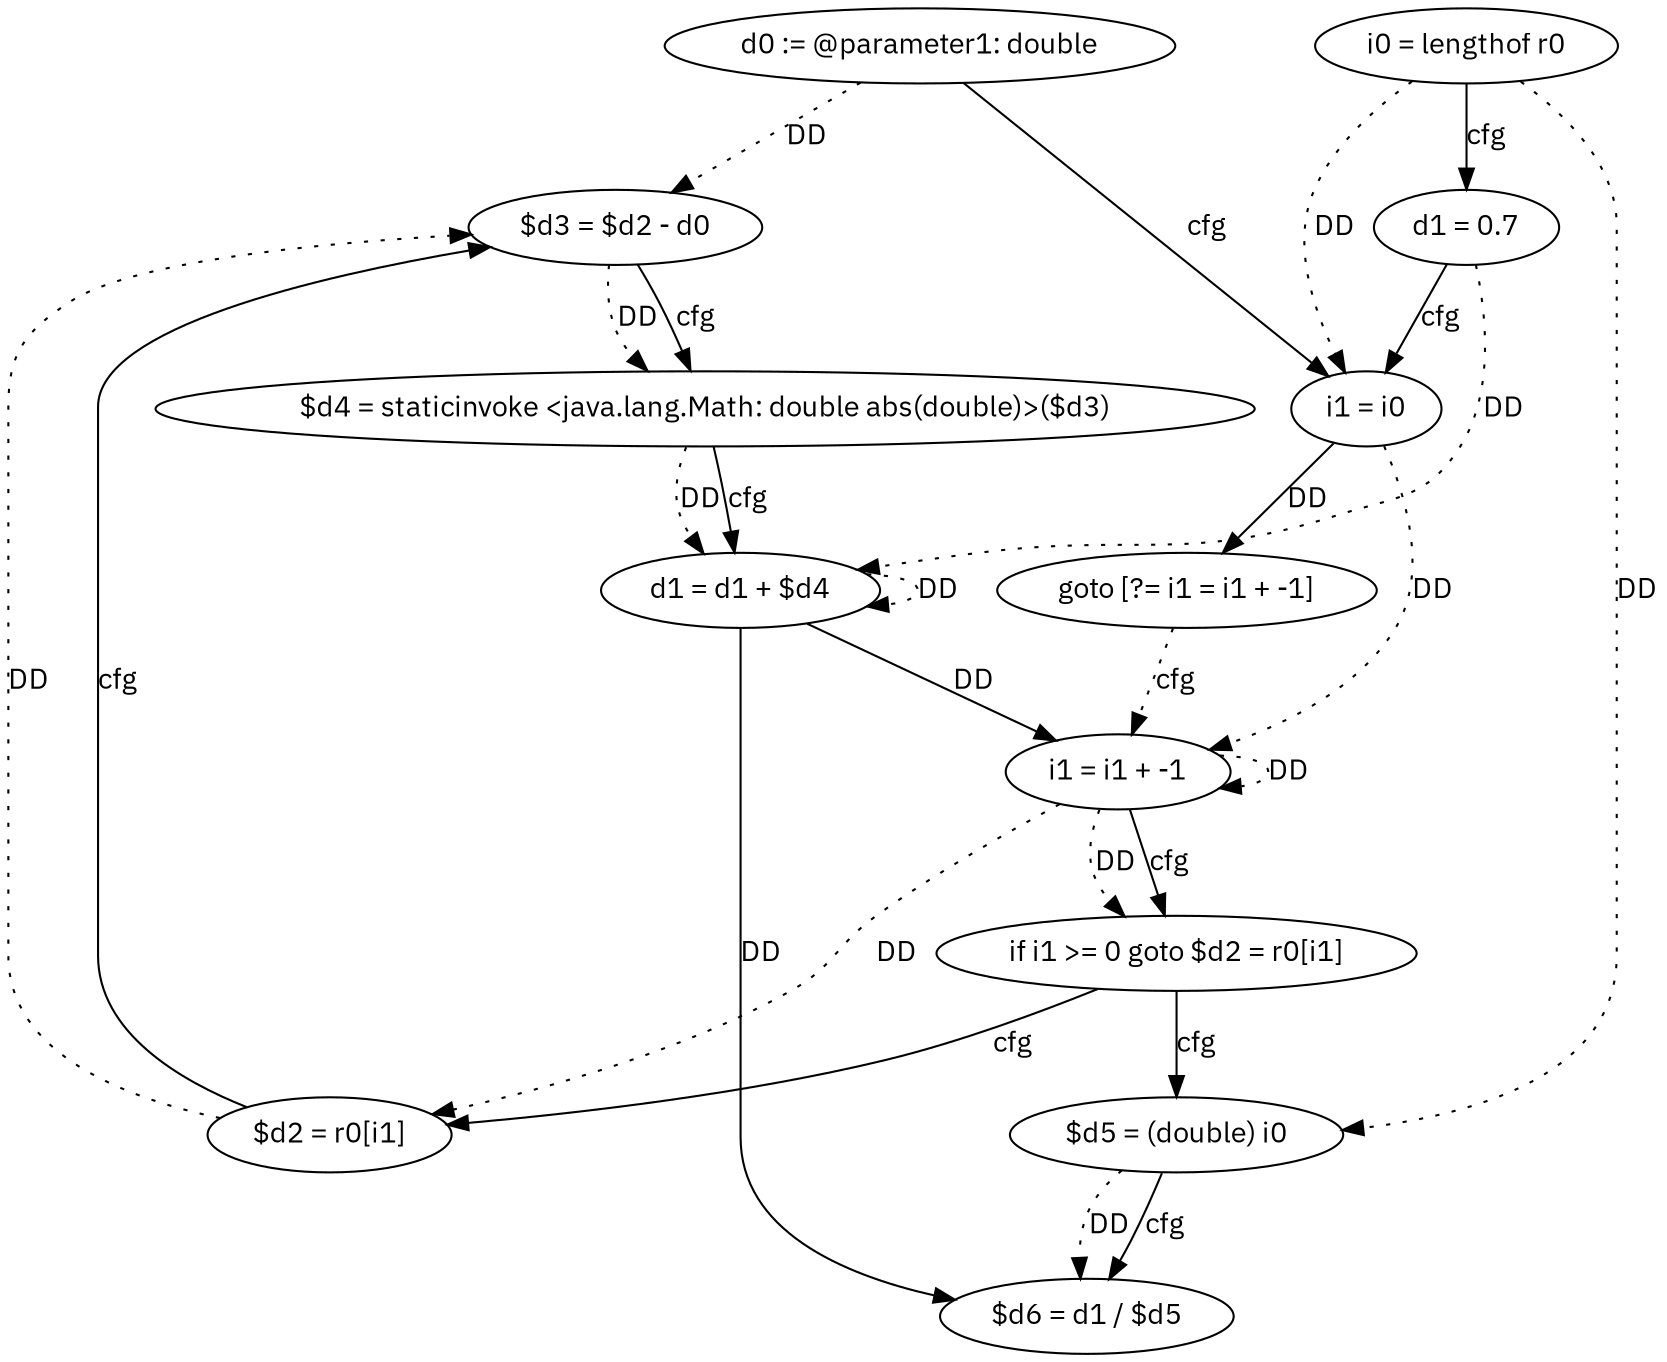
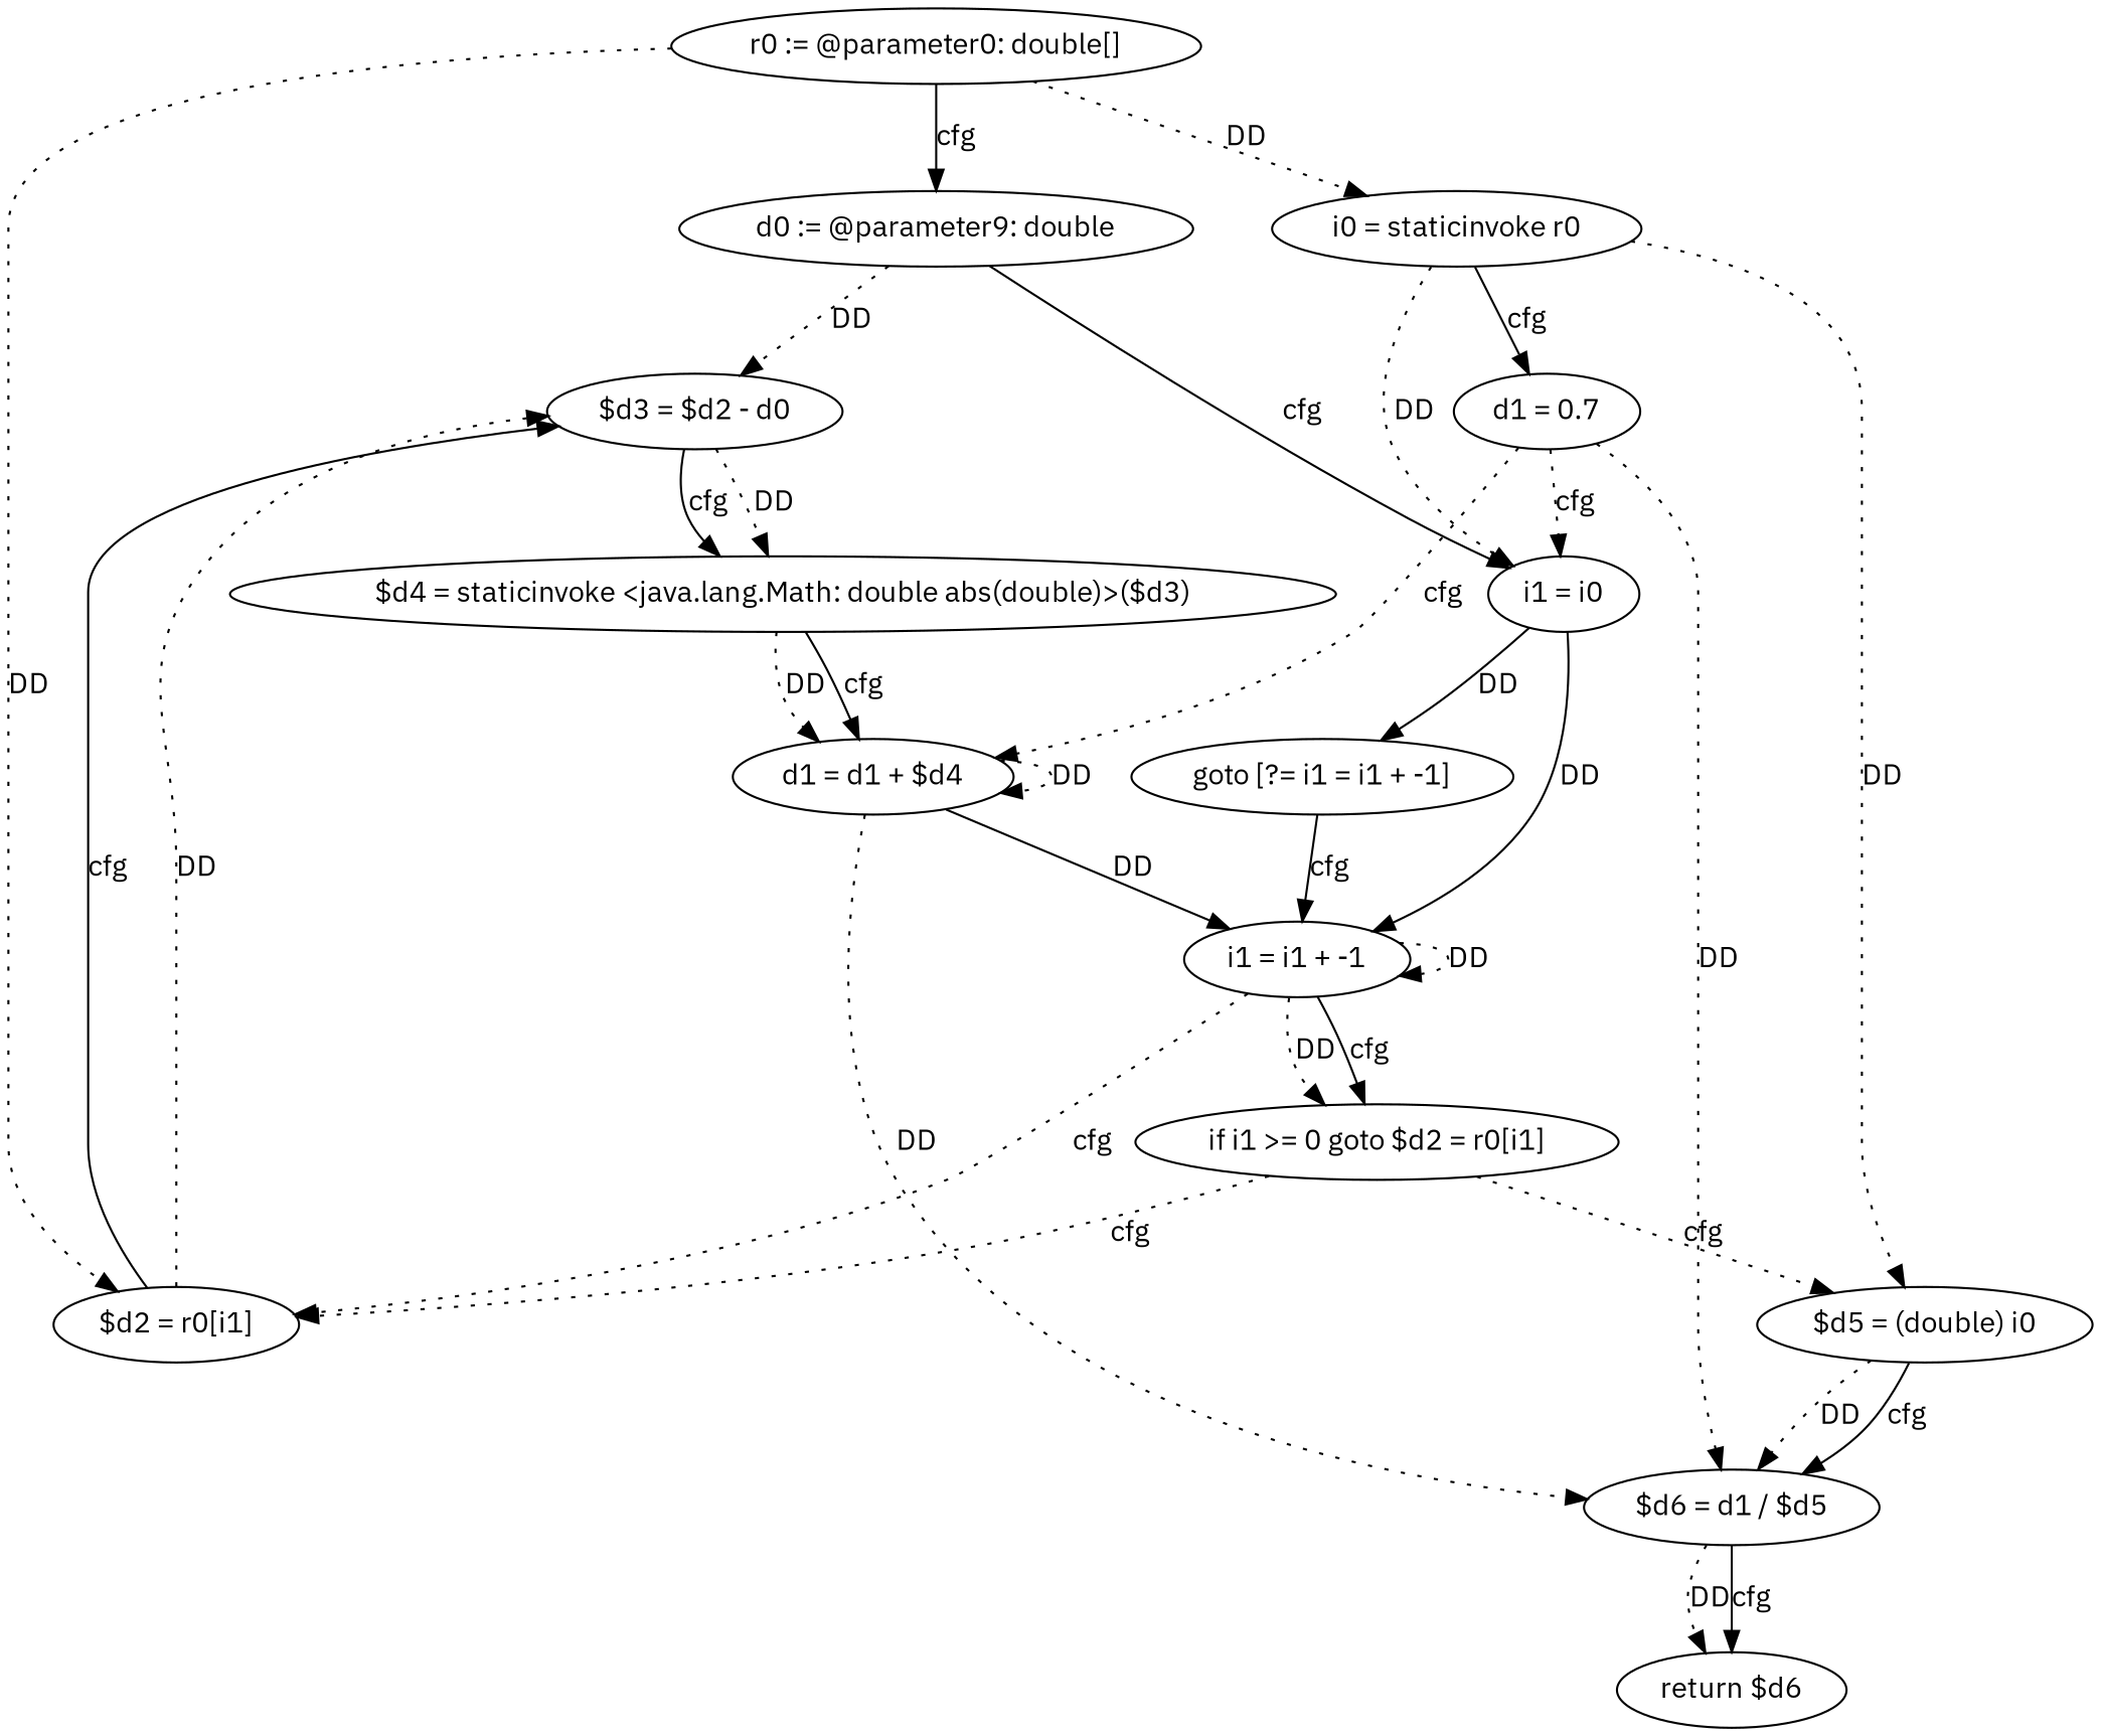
  digraph {
    fontname="IBM Plex Sans"
    node [fontname="IBM Plex Sans"]
    edge [fontname="IBM Plex Sans" style=dotted]
-   n2 [label="d0 := @parameter1: double"]
-   n3 [label="i0 = lengthof r0"]
+   n1 [label="r0 := @parameter0: double[]"]
+   n2 [label="d0 := @parameter9: double"]
+   n3 [label="i0 = staticinvoke r0"]
    n4 [label="$d2 = r0[i1]"]
    n5 [label="$d3 = $d2 - d0"]
    n6 [label="i1 = i0"]
    n7 [label="d1 = 0.7"]
    n8 [label="$d5 = (double) i0"]
    n9 [label="$d4 = staticinvoke <java.lang.Math: double abs(double)>($d3)"]
    n10 [label="d1 = d1 + $d4"]
    n11 [label="$d6 = d1 / $d5"]
    n12 [label="goto [?= i1 = i1 + -1]"]
    n13 [label="i1 = i1 + -1"]
+   n14 [label="return $d6"]
    n15 [label="if i1 >= 0 goto $d2 = r0[i1]"]
+   n1 -> n2 [label=cfg style=""]
+   n1 -> n3 [label=DD]
+   n1 -> n4 [label=DD]
    n2 -> n5 [label=DD]
    n2 -> n6 [label=cfg style=""]
    n3 -> n6 [label=DD]
    n3 -> n7 [label=cfg style=""]
    n3 -> n8 [label=DD]
    n4 -> n5 [label=DD]
    n4 -> n5 [label=cfg style=""]
    n5 -> n9 [label=DD]
    n5 -> n9 [label=cfg style=""]
    n6 -> n12 [label=DD style=""]
-   n6 -> n13 [label=DD]
-   n7 -> n6 [label=cfg style=""]
-   n7 -> n10 [label=DD]
+   n6 -> n13 [label=DD style=solid]
+   n7 -> n6 [label=cfg]
+   n7 -> n10 [label=cfg]
+   n7 -> n11 [label=DD]
    n8 -> n11 [label=DD]
    n8 -> n11 [label=cfg style=""]
    n9 -> n10 [label=DD]
    n9 -> n10 [label=cfg style=""]
    n10 -> n10 [label=DD]
-   n10 -> n11 [label=DD style=solid]
+   n10 -> n11 [label=DD]
    n10 -> n13 [label=DD style=""]
-   n12 -> n13 [label=cfg]
-   n13 -> n4 [label=DD]
+   n11 -> n14 [label=DD]
+   n11 -> n14 [label=cfg style=""]
+   n12 -> n13 [label=cfg style=""]
+   n13 -> n4 [label=cfg]
    n13 -> n13 [label=DD]
    n13 -> n15 [label=DD]
    n13 -> n15 [label=cfg style=""]
-   n15 -> n4 [label=cfg style=""]
-   n15 -> n8 [label=cfg style=""]
+   n15 -> n4 [label=cfg]
+   n15 -> n8 [label=cfg]
  }
